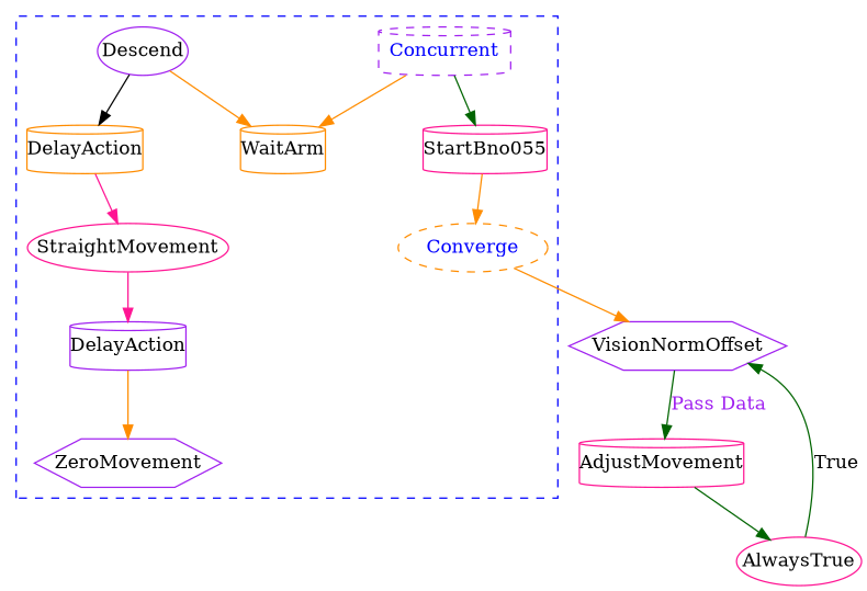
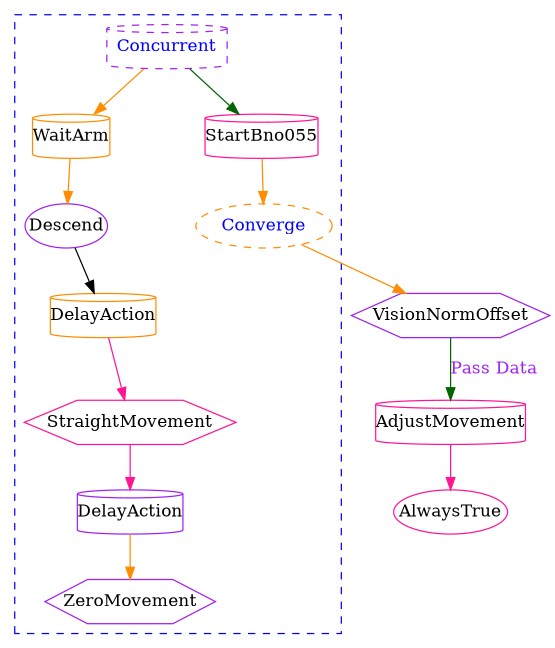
  digraph {
    nodesep=1.0
    splines=true
    node [color=purple shape=cylinder margin=0]
    edge [color=darkorange]
    n1 [fontcolor=blue label=Concurrent style=dashed margin=""]
    n2 [color=darkorange label=WaitArm]
    n3 [color=deeppink label=StartBno055]
    n4 [color=darkorange fontcolor=blue label=Converge shape=ellipse style=dashed margin=""]
    n5 [label=Descend shape=ellipse]
    n6 [color=darkorange label=DelayAction]
-   n7 [color=deeppink label=StraightMovement shape=ellipse]
+   n7 [color=deeppink label=StraightMovement shape=hexagon]
    n8 [label=DelayAction]
    n9 [label=ZeroMovement shape=hexagon]
    n10 [label=VisionNormOffset shape=hexagon]
    n11 [color=deeppink label=AdjustMovement]
    n12 [color=deeppink label=AlwaysTrue shape=ellipse]
    subgraph cluster_1 {
      color=blue
      style=dashed
      n1
      n2
      n3
      n4
      n5
      n6
      n7
      n8
      n9
    }
    n1 -> n2
    n1 -> n3 [color=darkgreen]
-   n5 -> n2
+   n2 -> n5
    n3 -> n4
    n4 -> n10
    n5 -> n6 [color=black]
    n6 -> n7 [color=deeppink]
    n7 -> n8 [color=deeppink]
    n8 -> n9
    n10 -> n11 [color=darkgreen fontcolor=purple label="Pass Data"]
-   n11 -> n12 [color=darkgreen]
-   n12 -> n10 [color=darkgreen label=True]
+   n11 -> n12 [color=deeppink]
  }
